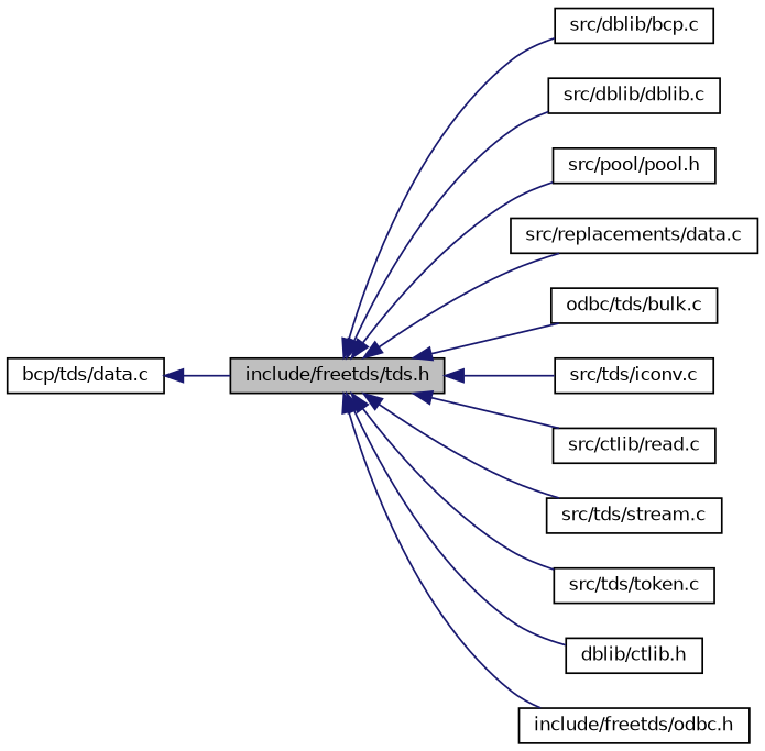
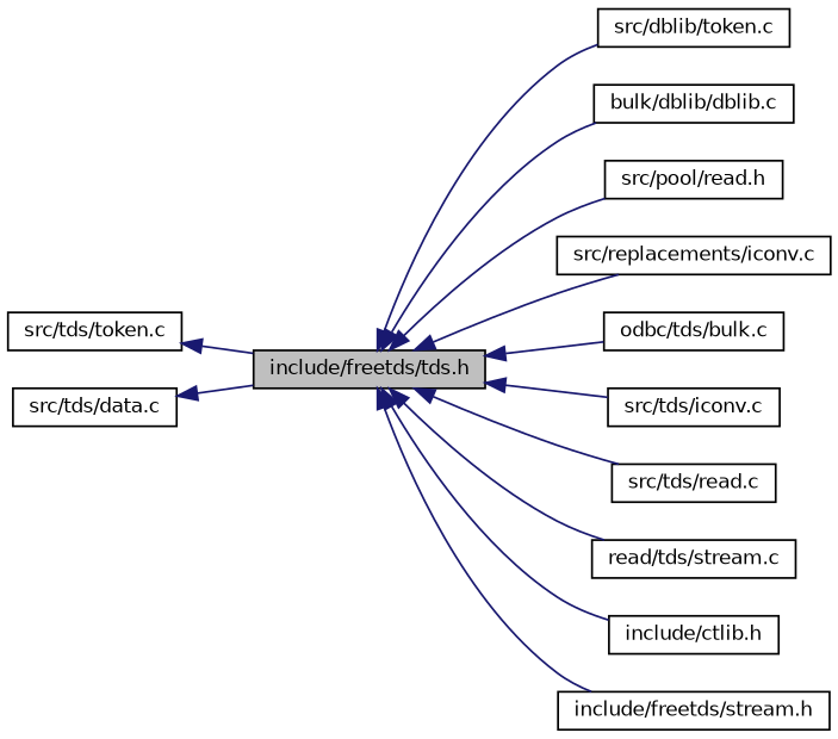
  digraph {
    rankdir=LR
    node [color=black fillcolor=white fontname=Helvetica fontsize=10 shape=record style=filled]
    edge [color=midnightblue dir=back fontname=Helvetica fontsize=10 labelfontname=Helvetica labelfontsize=10 style=solid]
    n1 [fillcolor=grey75 fontcolor=black height=0.2 label="include/freetds/tds.h" width=0.4]
-   n2 [height=0.2 label="src/dblib/bcp.c" width=0.4]
-   n3 [height=0.2 label="src/dblib/dblib.c" width=0.4]
-   n4 [height=0.2 label="src/pool/pool.h" width=0.4]
-   n5 [height=0.2 label="src/replacements/data.c" width=0.4]
+   n2 [height=0.2 label="src/dblib/token.c" width=0.4]
+   n3 [height=0.2 label="bulk/dblib/dblib.c" width=0.4]
+   n4 [height=0.2 label="src/pool/read.h" width=0.4]
+   n5 [height=0.2 label="src/replacements/iconv.c" width=0.4]
    n6 [height=0.2 label="odbc/tds/bulk.c" width=0.4]
    n7 [height=0.2 label="src/tds/iconv.c" width=0.4]
-   n8 [height=0.2 label="src/ctlib/read.c" width=0.4]
-   n9 [height=0.2 label="src/tds/stream.c" width=0.4]
+   n8 [height=0.2 label="src/tds/read.c" width=0.4]
+   n9 [height=0.2 label="read/tds/stream.c" width=0.4]
    n10 [height=0.2 label="src/tds/token.c" width=0.4]
-   n11 [height=0.2 label="dblib/ctlib.h" width=0.4]
-   n12 [height=0.2 label="include/freetds/odbc.h" width=0.4]
-   n13 [height=0.2 label="bcp/tds/data.c" width=0.4]
+   n11 [height=0.2 label="include/ctlib.h" width=0.4]
+   n12 [height=0.2 label="include/freetds/stream.h" width=0.4]
+   n13 [height=0.2 label="src/tds/data.c" width=0.4]
    n1 -> n2
    n1 -> n3
    n1 -> n4
    n1 -> n5
    n1 -> n6
    n1 -> n7
    n1 -> n8
    n1 -> n9
-   n1 -> n10
+   n10 -> n1
    n1 -> n11
    n1 -> n12
    n13 -> n1
  }
